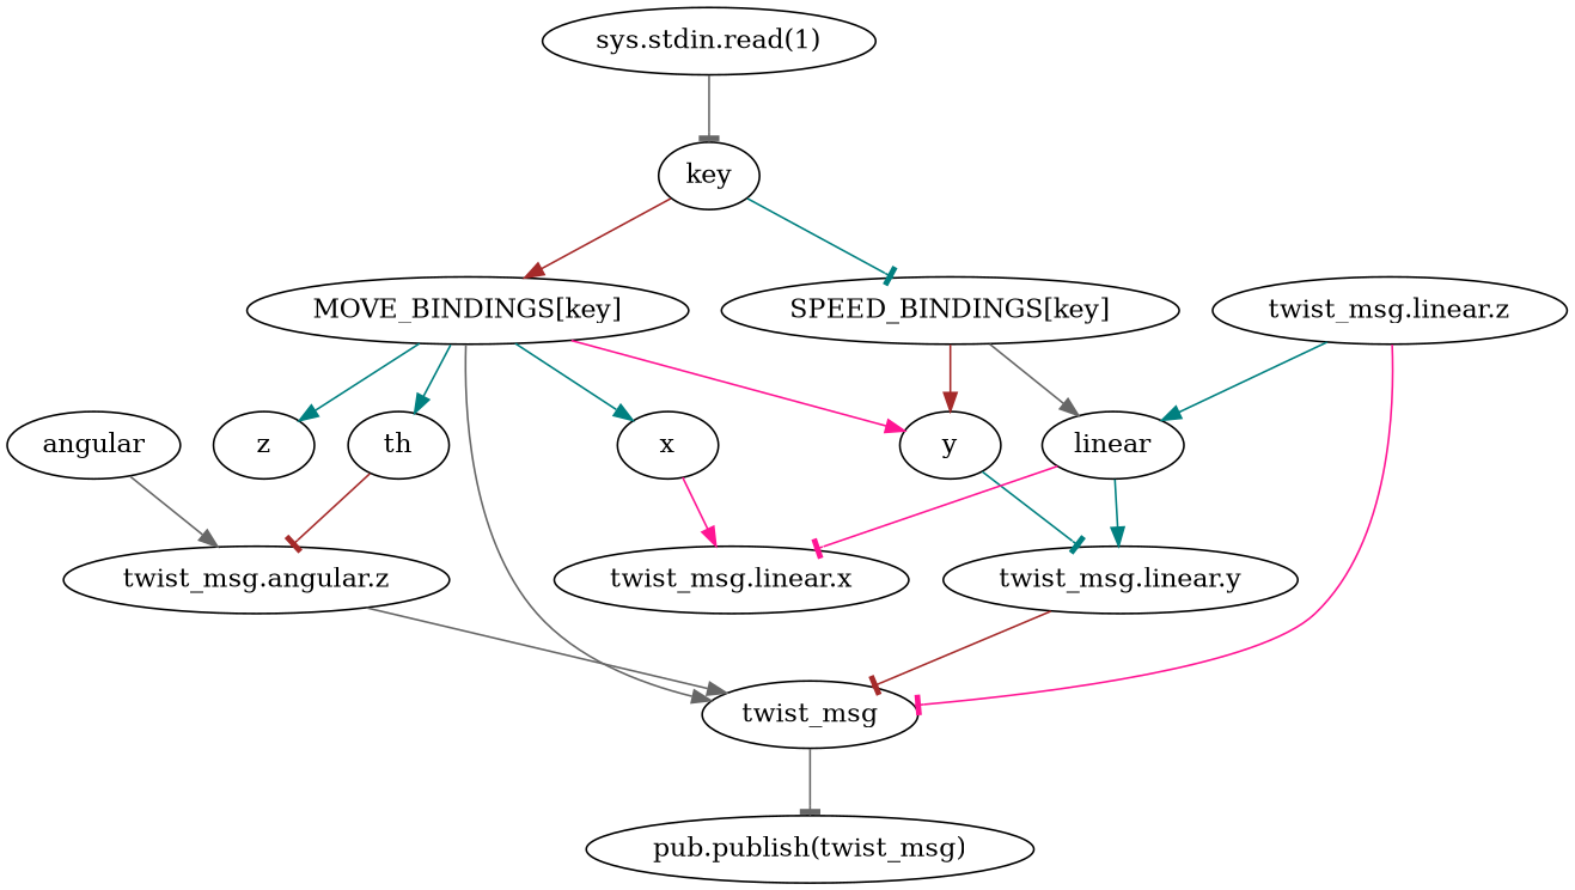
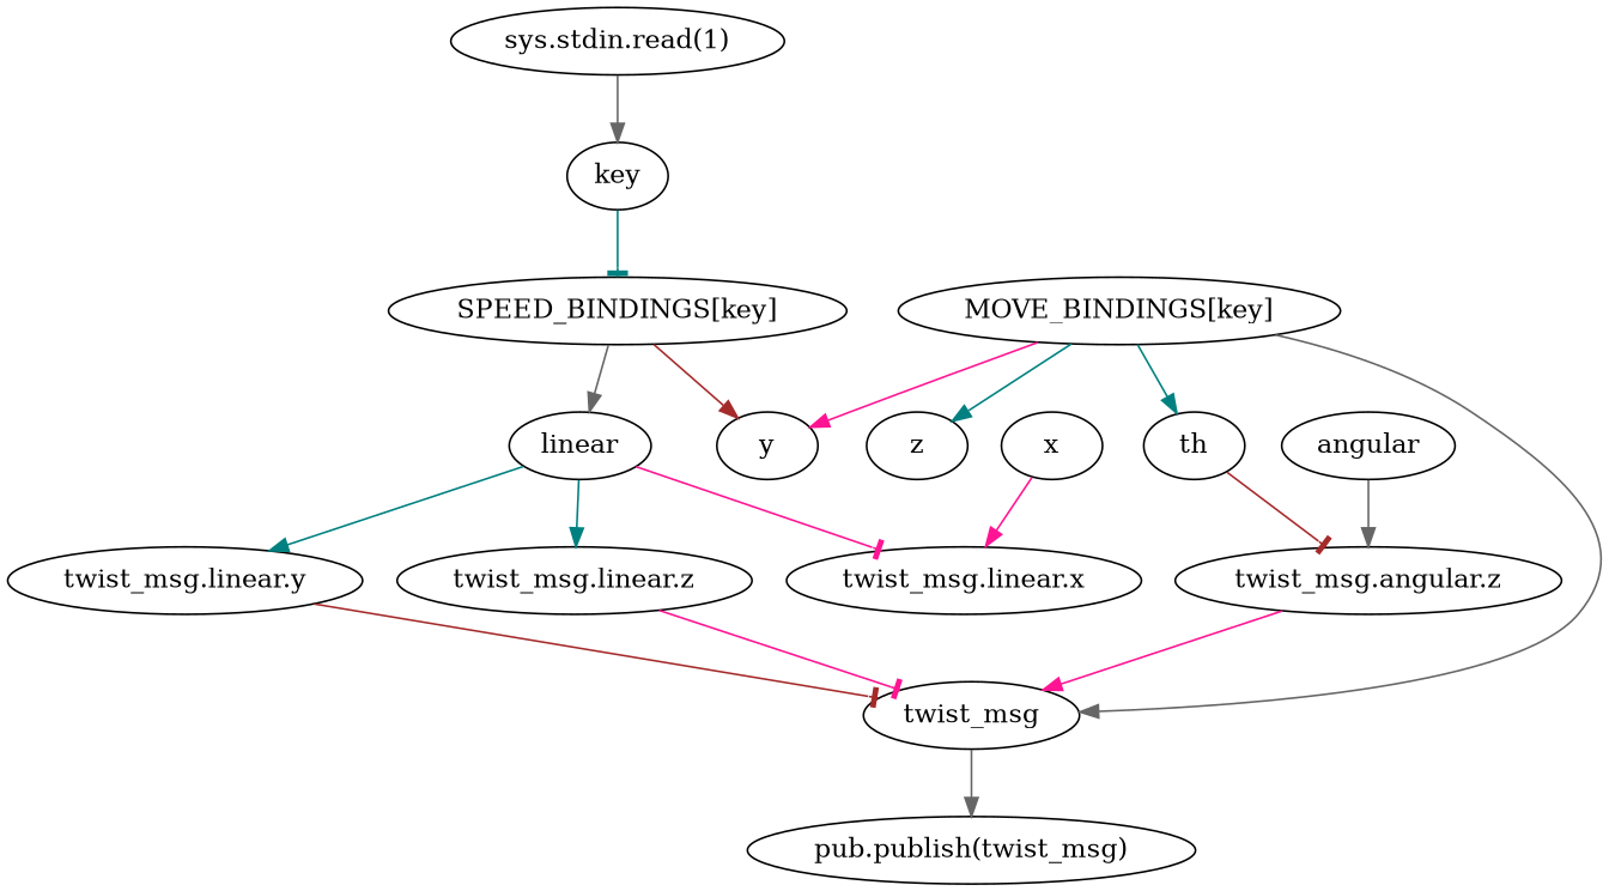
  digraph {
    edge [arrowhead=normal color=teal]
    "sys.stdin.read(1)"
    key
    "MOVE_BINDINGS[key]"
    "SPEED_BINDINGS[key]"
    x
    y
    z
    th
    twist_msg
    linear
    "twist_msg.linear.x"
    "twist_msg.linear.y"
    "twist_msg.angular.z"
    "twist_msg.linear.z"
    angular
    "pub.publish(twist_msg)"
-   "sys.stdin.read(1)" -> key [arrowhead=tee color=gray40]
-   key -> "MOVE_BINDINGS[key]" [color=brown]
+   "sys.stdin.read(1)" -> key [color=gray40]
    key -> "SPEED_BINDINGS[key]" [arrowhead=tee]
-   "MOVE_BINDINGS[key]" -> x
    "MOVE_BINDINGS[key]" -> y [color=deeppink]
    "MOVE_BINDINGS[key]" -> z
    "MOVE_BINDINGS[key]" -> th
    "MOVE_BINDINGS[key]" -> twist_msg [color=gray40]
    "SPEED_BINDINGS[key]" -> y [color=brown]
    "SPEED_BINDINGS[key]" -> linear [color=gray40]
    x -> "twist_msg.linear.x" [color=deeppink]
-   y -> "twist_msg.linear.y" [arrowhead=tee]
    th -> "twist_msg.angular.z" [arrowhead=tee color=brown]
-   twist_msg -> "pub.publish(twist_msg)" [arrowhead=tee color=gray40]
+   twist_msg -> "pub.publish(twist_msg)" [color=gray40]
    linear -> "twist_msg.linear.x" [arrowhead=tee color=deeppink]
    linear -> "twist_msg.linear.y"
-   "twist_msg.linear.z" -> linear
+   linear -> "twist_msg.linear.z"
    "twist_msg.linear.y" -> twist_msg [arrowhead=tee color=brown]
-   "twist_msg.angular.z" -> twist_msg [color=gray40]
+   "twist_msg.angular.z" -> twist_msg [color=deeppink]
    "twist_msg.linear.z" -> twist_msg [arrowhead=tee color=deeppink]
    angular -> "twist_msg.angular.z" [color=gray40]
  }
